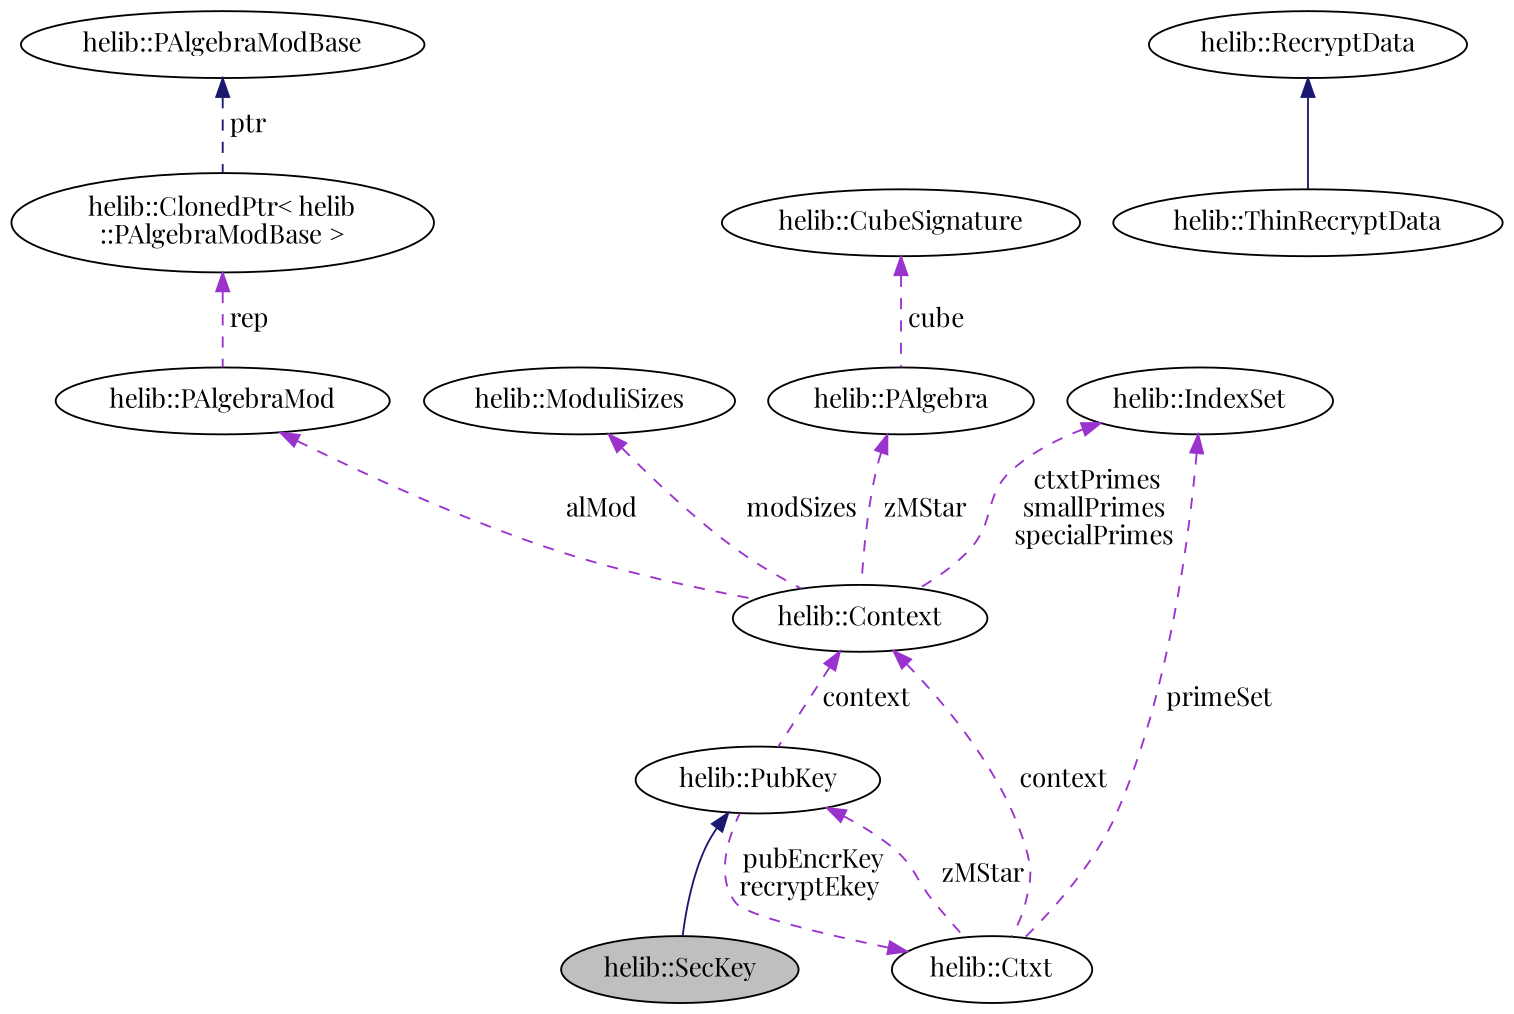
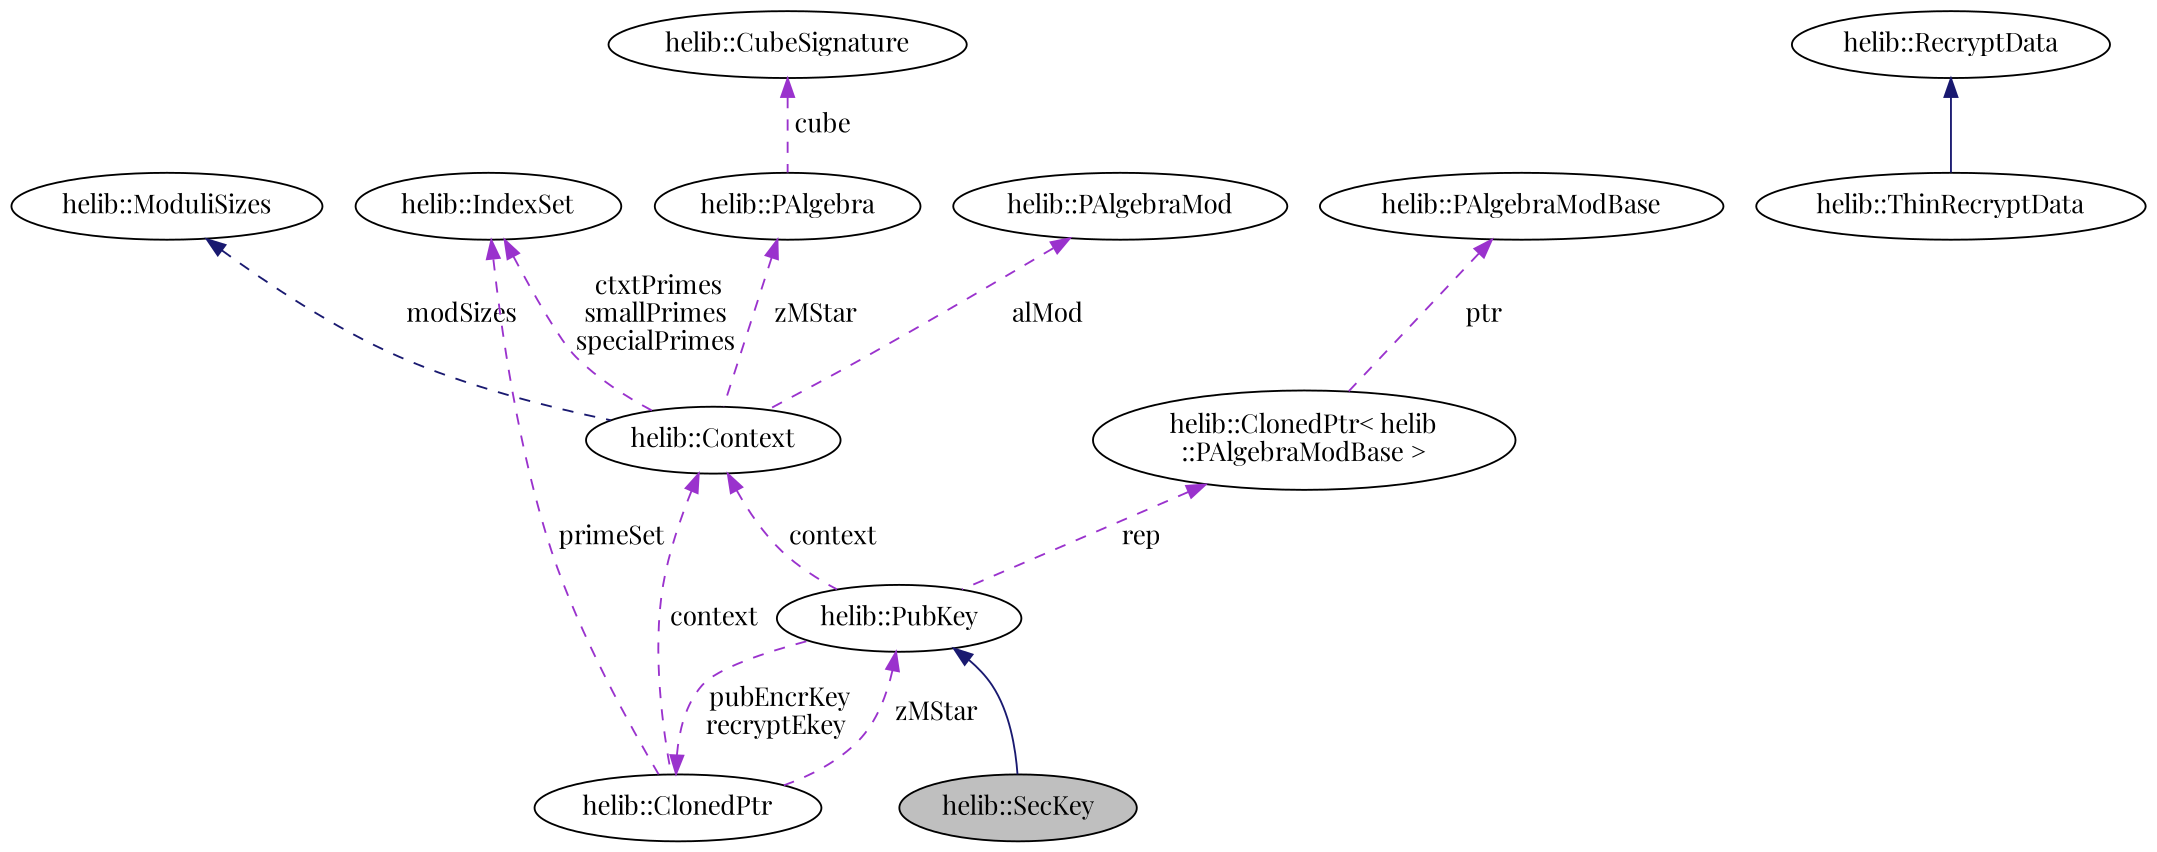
  digraph {
    fontname="Playfair Display"
    node [color=black fillcolor=white fontname="Playfair Display" style=filled]
    edge [color=darkorchid3 dir=back fontname="Playfair Display" style=dashed]
    n1 [fillcolor=grey75 fontcolor=black label="helib::SecKey"]
    n2 [label="helib::PubKey"]
-   n3 [label="helib::Ctxt"]
+   n3 [label="helib::ClonedPtr"]
    n4 [label="helib::Context"]
    n5 [label="helib::ModuliSizes"]
    n6 [label="helib::ThinRecryptData"]
    n7 [label="helib::RecryptData"]
    n8 [label="helib::IndexSet"]
    n9 [label="helib::PAlgebra"]
    n10 [label="helib::CubeSignature"]
    n11 [label="helib::PAlgebraMod"]
    n12 [label="helib::ClonedPtr\< helib\l::PAlgebraModBase \>"]
    n13 [label="helib::PAlgebraModBase"]
    n2 -> n1 [color=midnightblue style=solid]
    n2 -> n3 [label=" zMStar"]
    n3 -> n2 [label=" pubEncrKey\nrecryptEkey"]
    n4 -> n2 [label=" context"]
    n4 -> n3 [label=" context"]
-   n5 -> n4 [label=" modSizes"]
+   n5 -> n4 [color=midnightblue label=" modSizes"]
    n7 -> n6 [color=midnightblue style=solid]
    n8 -> n3 [label=" primeSet"]
    n8 -> n4 [label=" ctxtPrimes\nsmallPrimes\nspecialPrimes"]
    n9 -> n4 [label=" zMStar"]
    n10 -> n9 [label=" cube"]
    n11 -> n4 [label=" alMod"]
-   n12 -> n11 [label=" rep"]
-   n13 -> n12 [color=midnightblue label=" ptr"]
+   n12 -> n2 [label=" rep"]
+   n13 -> n12 [label=" ptr"]
  }
